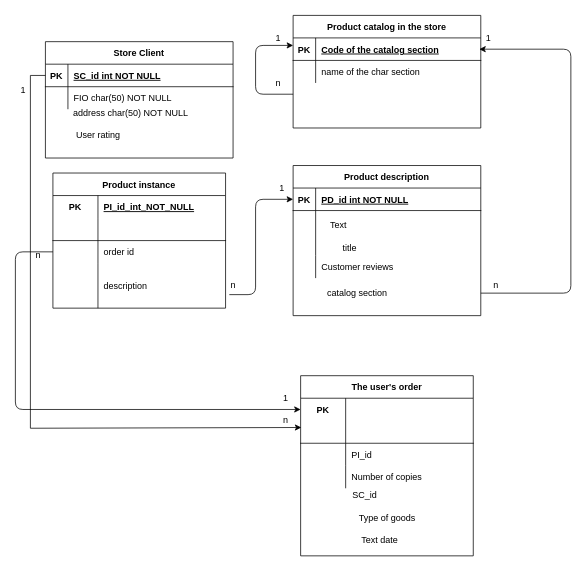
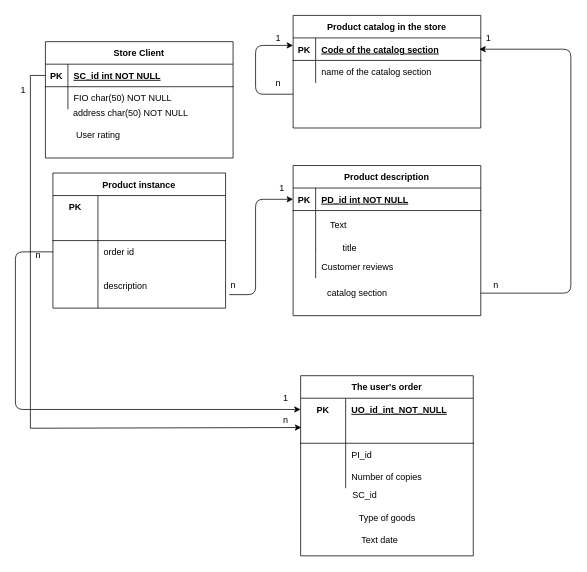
  <mxCell id="0" />
  <mxCell id="1" parent="0" />
  <mxCell id="2" value="Product catalog in the store" style="shape=table;startSize=30;container=1;collapsible=1;childLayout=tableLayout;fixedRows=1;rowLines=0;fontStyle=1;align=center;resizeLast=1;" parent="1" vertex="1"><mxGeometry x="390" y="20" width="250" height="150" as="geometry" /></mxCell>
  <mxCell id="3" value="" style="shape=partialRectangle;collapsible=0;dropTarget=0;pointerEvents=0;fillColor=none;points=[[0,0.5],[1,0.5]];portConstraint=eastwest;top=0;left=0;right=0;bottom=1;" parent="2" vertex="1"><mxGeometry y="30" width="250" height="30" as="geometry" /></mxCell>
  <mxCell id="4" value="PK" style="shape=partialRectangle;overflow=hidden;connectable=0;fillColor=none;top=0;left=0;bottom=0;right=0;fontStyle=1;" parent="3" vertex="1"><mxGeometry width="30" height="30" as="geometry" /></mxCell>
  <mxCell id="5" value="Code of the catalog section" style="shape=partialRectangle;overflow=hidden;connectable=0;fillColor=none;top=0;left=0;bottom=0;right=0;align=left;spacingLeft=6;fontStyle=5;" parent="3" vertex="1"><mxGeometry x="30" width="220" height="30" as="geometry" /></mxCell>
  <mxCell id="6" value="" style="shape=partialRectangle;collapsible=0;dropTarget=0;pointerEvents=0;fillColor=none;points=[[0,0.5],[1,0.5]];portConstraint=eastwest;top=0;left=0;right=0;bottom=0;" parent="2" vertex="1"><mxGeometry y="60" width="250" height="30" as="geometry" /></mxCell>
  <mxCell id="7" value="" style="shape=partialRectangle;overflow=hidden;connectable=0;fillColor=none;top=0;left=0;bottom=0;right=0;" parent="6" vertex="1"><mxGeometry width="30" height="30" as="geometry" /></mxCell>
- <mxCell id="8" value="name of the char section" style="shape=partialRectangle;overflow=hidden;connectable=0;fillColor=none;top=0;left=0;bottom=0;right=0;align=left;spacingLeft=6;" parent="6" vertex="1"><mxGeometry x="30" width="220" height="30" as="geometry" /></mxCell>
+ <mxCell id="8" value="name of the catalog section" style="shape=partialRectangle;overflow=hidden;connectable=0;fillColor=none;top=0;left=0;bottom=0;right=0;align=left;spacingLeft=6;" parent="6" vertex="1"><mxGeometry x="30" width="220" height="30" as="geometry" /></mxCell>
  <mxCell id="9" value="" style="shape=partialRectangle;collapsible=0;dropTarget=0;pointerEvents=0;fillColor=none;points=[[0,0.5],[1,0.5]];portConstraint=eastwest;top=0;left=0;right=0;bottom=0;" parent="2" vertex="1"><mxGeometry y="90" width="250" height="30" as="geometry" /></mxCell>
  <mxCell id="10" value="" style="shape=partialRectangle;overflow=hidden;connectable=0;fillColor=none;top=0;left=0;bottom=0;right=0;" parent="9" vertex="1"><mxGeometry width="30" height="30" as="geometry" /></mxCell>
  <mxCell id="11" value="Product description" style="shape=table;startSize=30;container=1;collapsible=1;childLayout=tableLayout;fixedRows=1;rowLines=0;fontStyle=1;align=center;resizeLast=1;" parent="1" vertex="1"><mxGeometry x="390" y="220" width="250" height="200" as="geometry" /></mxCell>
  <mxCell id="12" value="" style="shape=partialRectangle;collapsible=0;dropTarget=0;pointerEvents=0;fillColor=none;points=[[0,0.5],[1,0.5]];portConstraint=eastwest;top=0;left=0;right=0;bottom=1;" parent="11" vertex="1"><mxGeometry y="30" width="250" height="30" as="geometry" /></mxCell>
  <mxCell id="13" value="PK" style="shape=partialRectangle;overflow=hidden;connectable=0;fillColor=none;top=0;left=0;bottom=0;right=0;fontStyle=1;" parent="12" vertex="1"><mxGeometry width="30" height="30" as="geometry" /></mxCell>
  <mxCell id="14" value="PD_id int NOT NULL " style="shape=partialRectangle;overflow=hidden;connectable=0;fillColor=none;top=0;left=0;bottom=0;right=0;align=left;spacingLeft=6;fontStyle=5;" parent="12" vertex="1"><mxGeometry x="30" width="220" height="30" as="geometry" /></mxCell>
  <mxCell id="15" value="" style="shape=partialRectangle;collapsible=0;dropTarget=0;pointerEvents=0;fillColor=none;points=[[0,0.5],[1,0.5]];portConstraint=eastwest;top=0;left=0;right=0;bottom=0;" parent="11" vertex="1"><mxGeometry y="60" width="250" height="60" as="geometry" /></mxCell>
  <mxCell id="16" value="" style="shape=partialRectangle;overflow=hidden;connectable=0;fillColor=none;top=0;left=0;bottom=0;right=0;" parent="15" vertex="1"><mxGeometry width="30" height="60" as="geometry" /></mxCell>
  <mxCell id="17" value="" style="shape=partialRectangle;overflow=hidden;connectable=0;fillColor=none;top=0;left=0;bottom=0;right=0;align=left;spacingLeft=6;" parent="15" vertex="1"><mxGeometry x="30" width="220" height="60" as="geometry" /></mxCell>
  <mxCell id="18" value="" style="shape=partialRectangle;collapsible=0;dropTarget=0;pointerEvents=0;fillColor=none;points=[[0,0.5],[1,0.5]];portConstraint=eastwest;top=0;left=0;right=0;bottom=0;" parent="11" vertex="1"><mxGeometry y="120" width="250" height="30" as="geometry" /></mxCell>
  <mxCell id="19" value="" style="shape=partialRectangle;overflow=hidden;connectable=0;fillColor=none;top=0;left=0;bottom=0;right=0;" parent="18" vertex="1"><mxGeometry width="30" height="30" as="geometry" /></mxCell>
  <mxCell id="20" value="Customer reviews" style="shape=partialRectangle;overflow=hidden;connectable=0;fillColor=none;top=0;left=0;bottom=0;right=0;align=left;spacingLeft=6;" parent="18" vertex="1"><mxGeometry x="30" width="220" height="30" as="geometry" /></mxCell>
  <mxCell id="21" value="Store Client" style="shape=table;startSize=30;container=1;collapsible=1;childLayout=tableLayout;fixedRows=1;rowLines=0;fontStyle=1;align=center;resizeLast=1;" parent="1" vertex="1"><mxGeometry x="60" y="55" width="250" height="155" as="geometry" /></mxCell>
  <mxCell id="22" value="" style="shape=partialRectangle;collapsible=0;dropTarget=0;pointerEvents=0;fillColor=none;points=[[0,0.5],[1,0.5]];portConstraint=eastwest;top=0;left=0;right=0;bottom=1;" parent="21" vertex="1"><mxGeometry y="30" width="250" height="30" as="geometry" /></mxCell>
  <mxCell id="23" value="PK" style="shape=partialRectangle;overflow=hidden;connectable=0;fillColor=none;top=0;left=0;bottom=0;right=0;fontStyle=1;" parent="22" vertex="1"><mxGeometry width="30" height="30" as="geometry" /></mxCell>
  <mxCell id="24" value="SC_id int NOT NULL " style="shape=partialRectangle;overflow=hidden;connectable=0;fillColor=none;top=0;left=0;bottom=0;right=0;align=left;spacingLeft=6;fontStyle=5;" parent="22" vertex="1"><mxGeometry x="30" width="220" height="30" as="geometry" /></mxCell>
  <mxCell id="25" value="" style="shape=partialRectangle;collapsible=0;dropTarget=0;pointerEvents=0;fillColor=none;points=[[0,0.5],[1,0.5]];portConstraint=eastwest;top=0;left=0;right=0;bottom=0;" parent="21" vertex="1"><mxGeometry y="60" width="250" height="30" as="geometry" /></mxCell>
  <mxCell id="26" value="" style="shape=partialRectangle;overflow=hidden;connectable=0;fillColor=none;top=0;left=0;bottom=0;right=0;" parent="25" vertex="1"><mxGeometry width="30" height="30" as="geometry" /></mxCell>
  <mxCell id="27" value="FIO char(50) NOT NULL" style="shape=partialRectangle;overflow=hidden;connectable=0;fillColor=none;top=0;left=0;bottom=0;right=0;align=left;spacingLeft=6;" parent="25" vertex="1"><mxGeometry x="30" width="220" height="30" as="geometry" /></mxCell>
  <mxCell id="28" value="Product instance" style="shape=table;startSize=30;container=1;collapsible=1;childLayout=tableLayout;fixedRows=1;rowLines=0;fontStyle=1;align=center;resizeLast=1;" parent="1" vertex="1"><mxGeometry x="70" y="230" width="230" height="180" as="geometry" /></mxCell>
  <mxCell id="29" value="" style="shape=partialRectangle;collapsible=0;dropTarget=0;pointerEvents=0;fillColor=none;top=0;left=0;bottom=0;right=0;points=[[0,0.5],[1,0.5]];portConstraint=eastwest;" parent="28" vertex="1"><mxGeometry y="30" width="230" height="30" as="geometry" /></mxCell>
  <mxCell id="30" value="PK" style="shape=partialRectangle;connectable=0;fillColor=none;top=0;left=0;bottom=0;right=0;fontStyle=1;overflow=hidden;" parent="29" vertex="1"><mxGeometry width="60" height="30" as="geometry" /></mxCell>
- <mxCell id="31" value="PI_id_int_NOT_NULL" style="shape=partialRectangle;connectable=0;fillColor=none;top=0;left=0;bottom=0;right=0;align=left;spacingLeft=6;fontStyle=5;overflow=hidden;" parent="29" vertex="1"><mxGeometry x="60" width="170" height="30" as="geometry" /></mxCell>
  <mxCell id="32" value="" style="shape=partialRectangle;collapsible=0;dropTarget=0;pointerEvents=0;fillColor=none;top=0;left=0;bottom=1;right=0;points=[[0,0.5],[1,0.5]];portConstraint=eastwest;" parent="28" vertex="1"><mxGeometry y="60" width="230" height="30" as="geometry" /></mxCell>
  <mxCell id="33" value="" style="shape=partialRectangle;connectable=0;fillColor=none;top=0;left=0;bottom=0;right=0;fontStyle=1;overflow=hidden;" parent="32" vertex="1"><mxGeometry width="60" height="30" as="geometry" /></mxCell>
  <mxCell id="34" value="" style="shape=partialRectangle;connectable=0;fillColor=none;top=0;left=0;bottom=0;right=0;align=left;spacingLeft=6;fontStyle=5;overflow=hidden;" parent="32" vertex="1"><mxGeometry x="60" width="170" height="30" as="geometry" /></mxCell>
  <mxCell id="35" value="" style="shape=partialRectangle;collapsible=0;dropTarget=0;pointerEvents=0;fillColor=none;top=0;left=0;bottom=0;right=0;points=[[0,0.5],[1,0.5]];portConstraint=eastwest;" parent="28" vertex="1"><mxGeometry y="90" width="230" height="30" as="geometry" /></mxCell>
  <mxCell id="36" value="" style="shape=partialRectangle;connectable=0;fillColor=none;top=0;left=0;bottom=0;right=0;editable=1;overflow=hidden;" parent="35" vertex="1"><mxGeometry width="60" height="30" as="geometry" /></mxCell>
  <mxCell id="37" value="order id" style="shape=partialRectangle;connectable=0;fillColor=none;top=0;left=0;bottom=0;right=0;align=left;spacingLeft=6;overflow=hidden;" parent="35" vertex="1"><mxGeometry x="60" width="170" height="30" as="geometry" /></mxCell>
  <mxCell id="38" value="" style="shape=partialRectangle;collapsible=0;dropTarget=0;pointerEvents=0;fillColor=none;top=0;left=0;bottom=0;right=0;points=[[0,0.5],[1,0.5]];portConstraint=eastwest;" parent="28" vertex="1"><mxGeometry y="120" width="230" height="60" as="geometry" /></mxCell>
  <mxCell id="39" value="" style="shape=partialRectangle;connectable=0;fillColor=none;top=0;left=0;bottom=0;right=0;editable=1;overflow=hidden;" parent="38" vertex="1"><mxGeometry width="60" height="60" as="geometry" /></mxCell>
  <mxCell id="40" value="description" style="shape=partialRectangle;connectable=0;fillColor=none;top=0;left=0;bottom=0;right=0;align=left;spacingLeft=6;overflow=hidden;" parent="38" vertex="1"><mxGeometry x="60" width="170" height="60" as="geometry" /></mxCell>
  <mxCell id="41" value="The user's order" style="shape=table;startSize=30;container=1;collapsible=1;childLayout=tableLayout;fixedRows=1;rowLines=0;fontStyle=1;align=center;resizeLast=1;" parent="1" vertex="1"><mxGeometry x="400" y="500" width="230" height="240" as="geometry" /></mxCell>
  <mxCell id="42" value="" style="shape=partialRectangle;collapsible=0;dropTarget=0;pointerEvents=0;fillColor=none;top=0;left=0;bottom=0;right=0;points=[[0,0.5],[1,0.5]];portConstraint=eastwest;" parent="41" vertex="1"><mxGeometry y="30" width="230" height="30" as="geometry" /></mxCell>
  <mxCell id="43" value="PK" style="shape=partialRectangle;connectable=0;fillColor=none;top=0;left=0;bottom=0;right=0;fontStyle=1;overflow=hidden;" parent="42" vertex="1"><mxGeometry width="60" height="30" as="geometry" /></mxCell>
+ <mxCell id="44" value="UO_id_int_NOT_NULL" style="shape=partialRectangle;connectable=0;fillColor=none;top=0;left=0;bottom=0;right=0;align=left;spacingLeft=6;fontStyle=5;overflow=hidden;" parent="42" vertex="1"><mxGeometry x="60" width="170" height="30" as="geometry" /></mxCell>
  <mxCell id="45" value="" style="shape=partialRectangle;collapsible=0;dropTarget=0;pointerEvents=0;fillColor=none;top=0;left=0;bottom=1;right=0;points=[[0,0.5],[1,0.5]];portConstraint=eastwest;" parent="41" vertex="1"><mxGeometry y="60" width="230" height="30" as="geometry" /></mxCell>
  <mxCell id="46" value="" style="shape=partialRectangle;connectable=0;fillColor=none;top=0;left=0;bottom=0;right=0;fontStyle=1;overflow=hidden;" parent="45" vertex="1"><mxGeometry width="60" height="30" as="geometry" /></mxCell>
  <mxCell id="47" value="" style="shape=partialRectangle;connectable=0;fillColor=none;top=0;left=0;bottom=0;right=0;align=left;spacingLeft=6;fontStyle=5;overflow=hidden;" parent="45" vertex="1"><mxGeometry x="60" width="170" height="30" as="geometry" /></mxCell>
  <mxCell id="48" value="" style="shape=partialRectangle;collapsible=0;dropTarget=0;pointerEvents=0;fillColor=none;top=0;left=0;bottom=0;right=0;points=[[0,0.5],[1,0.5]];portConstraint=eastwest;" parent="41" vertex="1"><mxGeometry y="90" width="230" height="30" as="geometry" /></mxCell>
  <mxCell id="49" value="" style="shape=partialRectangle;connectable=0;fillColor=none;top=0;left=0;bottom=0;right=0;editable=1;overflow=hidden;" parent="48" vertex="1"><mxGeometry width="60" height="30" as="geometry" /></mxCell>
  <mxCell id="50" value="PI_id" style="shape=partialRectangle;connectable=0;fillColor=none;top=0;left=0;bottom=0;right=0;align=left;spacingLeft=6;overflow=hidden;" parent="48" vertex="1"><mxGeometry x="60" width="170" height="30" as="geometry" /></mxCell>
  <mxCell id="51" value="" style="shape=partialRectangle;collapsible=0;dropTarget=0;pointerEvents=0;fillColor=none;top=0;left=0;bottom=0;right=0;points=[[0,0.5],[1,0.5]];portConstraint=eastwest;" parent="41" vertex="1"><mxGeometry y="120" width="230" height="30" as="geometry" /></mxCell>
  <mxCell id="52" value="" style="shape=partialRectangle;connectable=0;fillColor=none;top=0;left=0;bottom=0;right=0;editable=1;overflow=hidden;" parent="51" vertex="1"><mxGeometry width="60" height="30" as="geometry" /></mxCell>
  <mxCell id="53" value="Number of copies" style="shape=partialRectangle;connectable=0;fillColor=none;top=0;left=0;bottom=0;right=0;align=left;spacingLeft=6;overflow=hidden;" parent="51" vertex="1"><mxGeometry x="60" width="170" height="30" as="geometry" /></mxCell>
  <mxCell id="54" value="&amp;nbsp;&amp;nbsp;&amp;nbsp;&amp;nbsp;&amp;nbsp;&amp;nbsp;&amp;nbsp;&amp;nbsp;&amp;nbsp;&amp;nbsp;&amp;nbsp;&amp;nbsp;&amp;nbsp;&amp;nbsp;&amp;nbsp;&amp;nbsp;&amp;nbsp;&amp;nbsp;&amp;nbsp; address char(50) NOT NULL" style="text;html=1;align=center;verticalAlign=middle;resizable=0;points=[];autosize=1;" parent="1" vertex="1"><mxGeometry x="20" y="140" width="240" height="20" as="geometry" /></mxCell>
  <mxCell id="55" value="Text date" style="text;html=1;align=center;verticalAlign=middle;resizable=0;points=[];autosize=1;" parent="1" vertex="1"><mxGeometry x="470" y="710" width="70" height="20" as="geometry" /></mxCell>
  <mxCell id="56" value="User rating" style="text;html=1;align=center;verticalAlign=middle;resizable=0;points=[];autosize=1;" parent="1" vertex="1"><mxGeometry x="95" y="170" width="70" height="20" as="geometry" /></mxCell>
  <mxCell id="57" value="" style="edgeStyle=elbowEdgeStyle;elbow=horizontal;endArrow=classic;html=1;exitX=0.25;exitY=1.1;exitDx=0;exitDy=0;entryX=0;entryY=0.5;entryDx=0;entryDy=0;exitPerimeter=0;" parent="1" source="69" target="12" edge="1"><mxGeometry width="50" height="50" relative="1" as="geometry"><mxPoint x="290" y="340" as="sourcePoint" /><mxPoint x="390" y="350" as="targetPoint" /><Array as="points"><mxPoint x="340" y="275" /><mxPoint x="330" y="200" /></Array></mxGeometry></mxCell>
  <mxCell id="58" value="&amp;nbsp;&amp;nbsp;&amp;nbsp;&amp;nbsp;&amp;nbsp; SC_id" style="text;html=1;align=center;verticalAlign=middle;resizable=0;points=[];autosize=1;" parent="1" vertex="1"><mxGeometry x="440" y="650" width="70" height="20" as="geometry" /></mxCell>
  <mxCell id="59" value="" style="edgeStyle=elbowEdgeStyle;elbow=horizontal;endArrow=classic;html=1;entryX=-0.1;entryY=1.25;entryDx=0;entryDy=0;entryPerimeter=0;" parent="1" target="67" edge="1"><mxGeometry width="50" height="50" relative="1" as="geometry"><mxPoint x="640" y="390" as="sourcePoint" /><mxPoint x="670" y="200" as="targetPoint" /><Array as="points"><mxPoint x="760" y="250" /></Array></mxGeometry></mxCell>
  <mxCell id="60" style="edgeStyle=orthogonalEdgeStyle;rounded=0;orthogonalLoop=1;jettySize=auto;html=1;exitX=0;exitY=0.5;exitDx=0;exitDy=0;entryX=0.004;entryY=0.3;entryDx=0;entryDy=0;entryPerimeter=0;" parent="1" source="22" edge="1" target="45"><mxGeometry relative="1" as="geometry"><mxPoint x="400" y="660" as="targetPoint" /><Array as="points"><mxPoint x="40" y="100" /><mxPoint x="40" y="570" /></Array></mxGeometry></mxCell>
  <mxCell id="61" value="1" style="text;html=1;align=center;verticalAlign=middle;resizable=0;points=[];autosize=1;" parent="1" vertex="1"><mxGeometry x="20" y="110" width="20" height="20" as="geometry" /></mxCell>
  <mxCell id="62" value="n" style="text;html=1;align=center;verticalAlign=middle;resizable=0;points=[];autosize=1;" parent="1" vertex="1"><mxGeometry x="370" y="550" width="20" height="20" as="geometry" /></mxCell>
  <mxCell id="63" value="" style="edgeStyle=elbowEdgeStyle;elbow=horizontal;endArrow=classic;html=1;exitX=0;exitY=0.5;exitDx=0;exitDy=0;entryX=0;entryY=0.5;entryDx=0;entryDy=0;" parent="1" source="35" target="42" edge="1"><mxGeometry width="50" height="50" relative="1" as="geometry"><mxPoint x="130" y="420" as="sourcePoint" /><mxPoint x="250" y="490" as="targetPoint" /><Array as="points"><mxPoint x="20" y="430" /></Array></mxGeometry></mxCell>
  <mxCell id="64" value="1" style="text;html=1;align=center;verticalAlign=middle;resizable=0;points=[];autosize=1;" parent="1" vertex="1"><mxGeometry x="370" y="520" width="20" height="20" as="geometry" /></mxCell>
  <mxCell id="65" value="n" style="text;html=1;align=center;verticalAlign=middle;resizable=0;points=[];autosize=1;" parent="1" vertex="1"><mxGeometry x="40" y="330" width="20" height="20" as="geometry" /></mxCell>
  <mxCell id="66" value="n" style="text;html=1;align=center;verticalAlign=middle;resizable=0;points=[];autosize=1;" parent="1" vertex="1"><mxGeometry x="650" y="370" width="20" height="20" as="geometry" /></mxCell>
  <mxCell id="67" value="1" style="text;html=1;align=center;verticalAlign=middle;resizable=0;points=[];autosize=1;" parent="1" vertex="1"><mxGeometry x="640" y="40" width="20" height="20" as="geometry" /></mxCell>
  <mxCell id="68" value="1" style="text;html=1;align=center;verticalAlign=middle;resizable=0;points=[];autosize=1;" parent="1" vertex="1"><mxGeometry x="365" y="240" width="20" height="20" as="geometry" /></mxCell>
  <mxCell id="69" value="n" style="text;html=1;align=center;verticalAlign=middle;resizable=0;points=[];autosize=1;" parent="1" vertex="1"><mxGeometry x="300" y="370" width="20" height="20" as="geometry" /></mxCell>
  <mxCell id="70" value="catalog section" style="text;html=1;align=center;verticalAlign=middle;resizable=0;points=[];autosize=1;" parent="1" vertex="1"><mxGeometry x="425" y="380" width="100" height="20" as="geometry" /></mxCell>
  <mxCell id="71" value="" style="edgeStyle=elbowEdgeStyle;elbow=horizontal;endArrow=classic;html=1;exitX=0;exitY=0.5;exitDx=0;exitDy=0;" parent="1" source="9" edge="1"><mxGeometry width="50" height="50" relative="1" as="geometry"><mxPoint x="340" y="110" as="sourcePoint" /><mxPoint x="390" y="60" as="targetPoint" /><Array as="points"><mxPoint x="340" y="80" /></Array></mxGeometry></mxCell>
  <mxCell id="72" value="n" style="text;html=1;align=center;verticalAlign=middle;resizable=0;points=[];autosize=1;" parent="1" vertex="1"><mxGeometry x="360" y="100" width="20" height="20" as="geometry" /></mxCell>
  <mxCell id="73" value="1" style="text;html=1;align=center;verticalAlign=middle;resizable=0;points=[];autosize=1;" parent="1" vertex="1"><mxGeometry x="360" y="40" width="20" height="20" as="geometry" /></mxCell>
  <mxCell id="74" value="Type of goods" style="text;html=1;align=center;verticalAlign=middle;resizable=0;points=[];autosize=1;" parent="1" vertex="1"><mxGeometry x="470" y="680" width="90" height="20" as="geometry" /></mxCell>
  <mxCell id="75" value="title" style="text;html=1;align=center;verticalAlign=middle;resizable=0;points=[];autosize=1;" parent="1" vertex="1"><mxGeometry x="450" y="320" width="30" height="20" as="geometry" /></mxCell>
  <mxCell id="76" value="Text" style="text;html=1;align=center;verticalAlign=middle;resizable=0;points=[];autosize=1;" parent="1" vertex="1"><mxGeometry x="430" y="290" width="40" height="20" as="geometry" /></mxCell>
